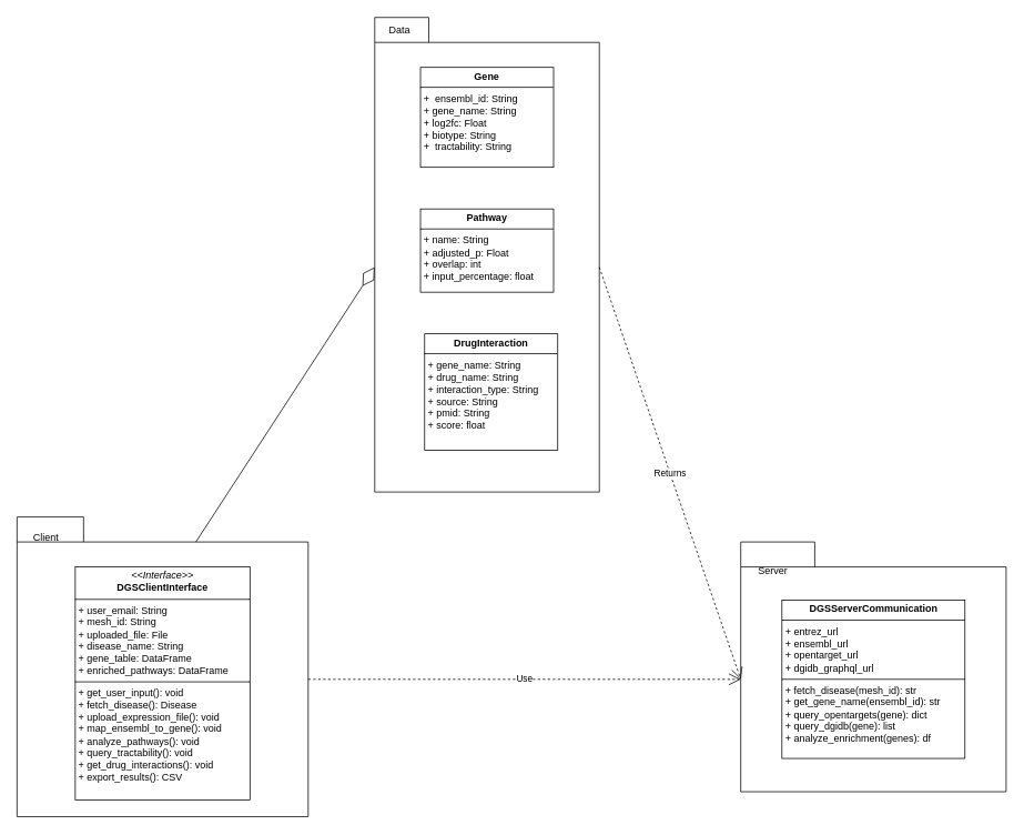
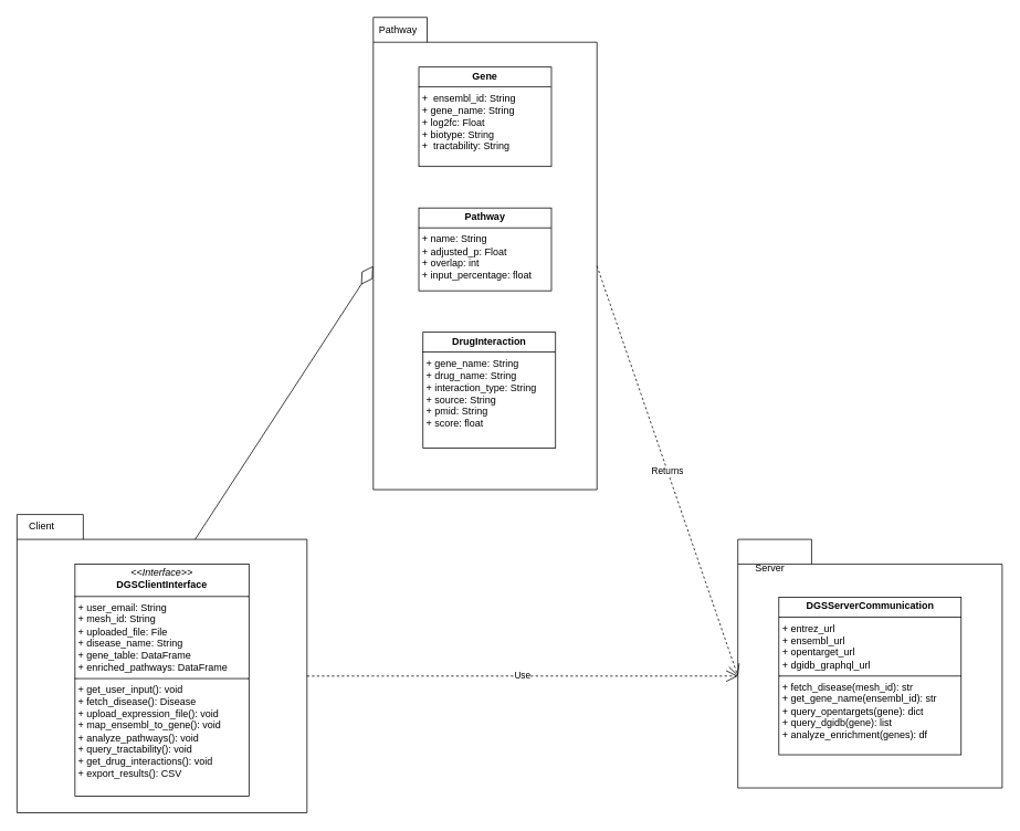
  <mxCell id="0" />
  <mxCell id="1" parent="0" />
  <mxCell id="2" value="" style="shape=folder;fontStyle=1;spacingTop=10;tabWidth=80;tabHeight=30;tabPosition=left;html=1;whiteSpace=wrap;" vertex="1" parent="1"><mxGeometry x="20" y="620" width="350" height="360" as="geometry" /></mxCell>
  <mxCell id="3" value="" style="shape=folder;fontStyle=1;spacingTop=10;tabWidth=89;tabHeight=30;tabPosition=left;html=1;whiteSpace=wrap;" vertex="1" parent="1"><mxGeometry x="890" y="650" width="319" height="300" as="geometry" /></mxCell>
  <mxCell id="4" value="&lt;p style=&quot;margin:0px;margin-top:4px;text-align:center;&quot;&gt;&lt;i&gt;&amp;lt;&amp;lt;Interface&amp;gt;&amp;gt;&lt;/i&gt;&lt;br&gt;&lt;b&gt;DGSClientInterface&lt;/b&gt;&lt;/p&gt;&lt;hr size=&quot;1&quot; style=&quot;border-style:solid;&quot;&gt;&lt;p style=&quot;margin:0px;margin-left:4px;&quot;&gt;+&amp;nbsp;&lt;span style=&quot;background-color: transparent;&quot;&gt;user_email: String&lt;/span&gt;&lt;/p&gt;&lt;p style=&quot;margin:0px;margin-left:4px;&quot;&gt;&lt;span style=&quot;background-color: transparent; color: light-dark(rgb(0, 0, 0), rgb(255, 255, 255));&quot;&gt;+ mesh_id: String&amp;nbsp;&lt;/span&gt;&lt;/p&gt;&lt;p style=&quot;margin:0px;margin-left:4px;&quot;&gt;+ uploaded_file: File&lt;/p&gt;&lt;p style=&quot;margin:0px;margin-left:4px;&quot;&gt;+ disease_name: String&amp;nbsp; &amp;nbsp; &amp;nbsp;&lt;/p&gt;&lt;p style=&quot;margin:0px;margin-left:4px;&quot;&gt;+ gene_table: DataFrame&amp;nbsp; &amp;nbsp; &amp;nbsp; +&lt;span style=&quot;background-color: transparent; color: light-dark(rgb(0, 0, 0), rgb(255, 255, 255));&quot;&gt;&amp;nbsp;enriched_pathways: DataFrame&lt;/span&gt;&lt;/p&gt;&lt;hr size=&quot;1&quot; style=&quot;border-style:solid;&quot;&gt;&lt;p style=&quot;margin:0px;margin-left:4px;&quot;&gt;+&amp;nbsp;&lt;span style=&quot;background-color: transparent;&quot;&gt;get_user_input(): void&amp;nbsp; &amp;nbsp;&lt;/span&gt;&lt;/p&gt;&lt;p style=&quot;margin:0px;margin-left:4px;&quot;&gt;+ fetch_disease(): Disease&amp;nbsp;&lt;/p&gt;&lt;p style=&quot;margin:0px;margin-left:4px;&quot;&gt;+ upload_expression_file(): void&lt;/p&gt;&lt;p style=&quot;margin:0px;margin-left:4px;&quot;&gt;+ map_ensembl_to_gene(): void&amp;nbsp;&amp;nbsp;&lt;/p&gt;&lt;p style=&quot;margin:0px;margin-left:4px;&quot;&gt;+ analyze_pathways(): void&amp;nbsp; &amp;nbsp; &amp;nbsp;&lt;/p&gt;&lt;p style=&quot;margin:0px;margin-left:4px;&quot;&gt;+ query_tractability(): void&amp;nbsp; &amp;nbsp;&lt;/p&gt;&lt;p style=&quot;margin:0px;margin-left:4px;&quot;&gt;+ get_drug_interactions(): void&lt;/p&gt;&lt;p style=&quot;margin:0px;margin-left:4px;&quot;&gt;+ export_results(): CSV&amp;nbsp;&lt;/p&gt;" style="verticalAlign=top;align=left;overflow=fill;html=1;whiteSpace=wrap;" vertex="1" parent="1"><mxGeometry x="90" y="680" width="210" height="280" as="geometry" /></mxCell>
  <mxCell id="5" value="&lt;p style=&quot;margin:0px;margin-top:4px;text-align:center;&quot;&gt;&lt;b&gt;DGSServerCommunication&lt;/b&gt;&lt;/p&gt;&lt;hr size=&quot;1&quot; style=&quot;border-style:solid;&quot;&gt;&lt;p style=&quot;margin:0px;margin-left:4px;&quot;&gt;+&amp;nbsp;&lt;span style=&quot;background-color: transparent;&quot;&gt;entrez_url&amp;nbsp;&lt;/span&gt;&lt;/p&gt;&lt;p style=&quot;margin:0px;margin-left:4px;&quot;&gt;+ ensembl_url&amp;nbsp; &amp;nbsp; &amp;nbsp; &amp;nbsp; &amp;nbsp; &amp;nbsp; &amp;nbsp;&lt;/p&gt;&lt;p style=&quot;margin:0px;margin-left:4px;&quot;&gt;+ opentarget_url&amp;nbsp; &amp;nbsp; &amp;nbsp; &amp;nbsp; &amp;nbsp; &amp;nbsp; &amp;nbsp;&lt;/p&gt;&lt;p style=&quot;margin:0px;margin-left:4px;&quot;&gt;+ dgidb_graphql_url&amp;nbsp;&lt;/p&gt;&lt;hr size=&quot;1&quot; style=&quot;border-style:solid;&quot;&gt;&lt;p style=&quot;margin:0px;margin-left:4px;&quot;&gt;+&amp;nbsp;&lt;span style=&quot;background-color: transparent;&quot;&gt;fetch_disease(mesh_id): str&amp;nbsp; &amp;nbsp;&lt;/span&gt;&lt;/p&gt;&lt;p style=&quot;margin:0px;margin-left:4px;&quot;&gt;+ get_gene_name(ensembl_id): str&lt;/p&gt;&lt;p style=&quot;margin:0px;margin-left:4px;&quot;&gt;+ query_opentargets(gene): dict&amp;nbsp;&lt;/p&gt;&lt;p style=&quot;margin:0px;margin-left:4px;&quot;&gt;+ query_dgidb(gene): list&amp;nbsp; &amp;nbsp; &amp;nbsp;&lt;/p&gt;&lt;p style=&quot;margin:0px;margin-left:4px;&quot;&gt;+ analyze_enrichment(genes): df&lt;/p&gt;" style="verticalAlign=top;align=left;overflow=fill;html=1;whiteSpace=wrap;" vertex="1" parent="1"><mxGeometry x="939.5" y="720" width="220" height="190" as="geometry" /></mxCell>
  <mxCell id="6" value="" style="shape=folder;fontStyle=1;spacingTop=10;tabWidth=65;tabHeight=30;tabPosition=left;html=1;whiteSpace=wrap;" vertex="1" parent="1"><mxGeometry x="450" y="20" width="270" height="570" as="geometry" /></mxCell>
  <mxCell id="7" value="&lt;p style=&quot;margin:0px;margin-top:4px;text-align:center;&quot;&gt;&lt;b&gt;Gene&lt;/b&gt;&lt;/p&gt;&lt;hr size=&quot;1&quot; style=&quot;border-style:solid;&quot;&gt;&lt;p style=&quot;margin:0px;margin-left:4px;&quot;&gt;+&amp;nbsp;&lt;span style=&quot;background-color: transparent;&quot;&gt;&amp;nbsp;ensembl_id: String&lt;/span&gt;&lt;/p&gt;&lt;p style=&quot;margin:0px;margin-left:4px;&quot;&gt;+ gene_name: String&amp;nbsp; &amp;nbsp; &amp;nbsp; &amp;nbsp;&lt;/p&gt;&lt;p style=&quot;margin:0px;margin-left:4px;&quot;&gt;+ log2fc: Float&amp;nbsp; &amp;nbsp; &amp;nbsp; &amp;nbsp; &amp;nbsp; &amp;nbsp;&lt;/p&gt;&lt;p style=&quot;margin:0px;margin-left:4px;&quot;&gt;+ biotype: String&amp;nbsp; &amp;nbsp; &amp;nbsp; &amp;nbsp; &amp;nbsp;&lt;/p&gt;&lt;p style=&quot;margin:0px;margin-left:4px;&quot;&gt;+&amp;nbsp; tractability: String&lt;/p&gt;" style="verticalAlign=top;align=left;overflow=fill;html=1;whiteSpace=wrap;" vertex="1" parent="1"><mxGeometry x="505" y="80" width="160" height="120" as="geometry" /></mxCell>
  <mxCell id="8" value="&lt;p style=&quot;margin:0px;margin-top:4px;text-align:center;&quot;&gt;&lt;b&gt;Pathway&lt;/b&gt;&lt;/p&gt;&lt;hr size=&quot;1&quot; style=&quot;border-style:solid;&quot;&gt;&lt;p style=&quot;margin:0px;margin-left:4px;&quot;&gt;+&amp;nbsp;&lt;span style=&quot;background-color: transparent;&quot;&gt;name: String&amp;nbsp; &amp;nbsp; &amp;nbsp; &amp;nbsp; &amp;nbsp; &amp;nbsp;&amp;nbsp;&lt;/span&gt;&lt;/p&gt;&lt;p style=&quot;margin:0px;margin-left:4px;&quot;&gt;+ adjusted_p: Float&amp;nbsp;&lt;/p&gt;&lt;p style=&quot;margin:0px;margin-left:4px;&quot;&gt;+ overlap: int&lt;/p&gt;&lt;p style=&quot;margin:0px;margin-left:4px;&quot;&gt;+ input_percentage: float&lt;/p&gt;" style="verticalAlign=top;align=left;overflow=fill;html=1;whiteSpace=wrap;" vertex="1" parent="1"><mxGeometry x="505" y="250" width="160" height="100" as="geometry" /></mxCell>
  <mxCell id="9" value="&lt;p style=&quot;margin:0px;margin-top:4px;text-align:center;&quot;&gt;&lt;b&gt;DrugInteraction&lt;/b&gt;&lt;/p&gt;&lt;hr size=&quot;1&quot; style=&quot;border-style:solid;&quot;&gt;&lt;p style=&quot;margin:0px;margin-left:4px;&quot;&gt;+&amp;nbsp;&lt;span style=&quot;background-color: transparent;&quot;&gt;gene_name: String&amp;nbsp; &amp;nbsp; &amp;nbsp; &amp;nbsp; &amp;nbsp; &amp;nbsp;&lt;/span&gt;&lt;/p&gt;&lt;p style=&quot;margin:0px;margin-left:4px;&quot;&gt;+ drug_name: String&amp;nbsp; &amp;nbsp; &amp;nbsp; &amp;nbsp; &amp;nbsp; &amp;nbsp;&lt;/p&gt;&lt;p style=&quot;margin:0px;margin-left:4px;&quot;&gt;+ interaction_type: String&amp;nbsp; &amp;nbsp;&amp;nbsp;&lt;/p&gt;&lt;p style=&quot;margin:0px;margin-left:4px;&quot;&gt;+ source: String&amp;nbsp; &amp;nbsp; &amp;nbsp; &amp;nbsp; &amp;nbsp; &amp;nbsp; &amp;nbsp;&amp;nbsp;&lt;/p&gt;&lt;p style=&quot;margin:0px;margin-left:4px;&quot;&gt;+ pmid: String&amp;nbsp; &amp;nbsp; &amp;nbsp; &amp;nbsp; &amp;nbsp; &amp;nbsp; &amp;nbsp; &amp;nbsp;&amp;nbsp;&lt;/p&gt;&lt;p style=&quot;margin:0px;margin-left:4px;&quot;&gt;+ score: float&amp;nbsp;&lt;/p&gt;" style="verticalAlign=top;align=left;overflow=fill;html=1;whiteSpace=wrap;" vertex="1" parent="1"><mxGeometry x="510" y="400" width="160" height="140" as="geometry" /></mxCell>
- <mxCell id="10" value="Client" style="text;html=1;align=center;verticalAlign=middle;whiteSpace=wrap;rounded=0;" vertex="1" parent="1"><mxGeometry x="25" y="630" width="60" height="30" as="geometry" /></mxCell>
+ <mxCell id="10" value="Client" style="text;html=1;align=center;verticalAlign=middle;whiteSpace=wrap;rounded=0;" vertex="1" parent="1"><mxGeometry x="20" y="620" width="60" height="30" as="geometry" /></mxCell>
  <mxCell id="11" value="Server" style="text;html=1;align=center;verticalAlign=middle;whiteSpace=wrap;rounded=0;" vertex="1" parent="1"><mxGeometry x="899" y="670" width="60" height="30" as="geometry" /></mxCell>
- <mxCell id="12" value="Data" style="text;html=1;align=center;verticalAlign=middle;whiteSpace=wrap;rounded=0;" vertex="1" parent="1"><mxGeometry x="450" y="20" width="60" height="30" as="geometry" /></mxCell>
+ <mxCell id="12" value="Pathway" style="text;html=1;align=center;verticalAlign=middle;whiteSpace=wrap;rounded=0;" vertex="1" parent="1"><mxGeometry x="450" y="20" width="60" height="30" as="geometry" /></mxCell>
  <mxCell id="13" value="Use" style="endArrow=open;endSize=12;dashed=1;html=1;rounded=0;exitX=0;exitY=0;exitDx=350;exitDy=195;exitPerimeter=0;entryX=0;entryY=0;entryDx=0;entryDy=165;entryPerimeter=0;" edge="1" parent="1" source="2" target="3"><mxGeometry width="160" relative="1" as="geometry"><mxPoint x="450" y="790" as="sourcePoint" /><mxPoint x="610" y="790" as="targetPoint" /></mxGeometry></mxCell>
  <mxCell id="14" value="" style="endArrow=diamondThin;endFill=0;endSize=24;html=1;rounded=0;exitX=0;exitY=0;exitDx=215;exitDy=30;exitPerimeter=0;entryX=0;entryY=0;entryDx=0;entryDy=300;entryPerimeter=0;" edge="1" parent="1" source="2" target="6"><mxGeometry width="160" relative="1" as="geometry"><mxPoint x="1010" y="430" as="sourcePoint" /><mxPoint x="1170" y="430" as="targetPoint" /></mxGeometry></mxCell>
  <mxCell id="15" value="Returns" style="endArrow=open;endSize=12;dashed=1;html=1;rounded=0;exitX=0;exitY=0;exitDx=270;exitDy=300;exitPerimeter=0;entryX=0;entryY=0;entryDx=0;entryDy=165;entryPerimeter=0;" edge="1" parent="1" source="6" target="3"><mxGeometry width="160" relative="1" as="geometry"><mxPoint x="1010" y="430" as="sourcePoint" /><mxPoint x="1170" y="430" as="targetPoint" /></mxGeometry></mxCell>
